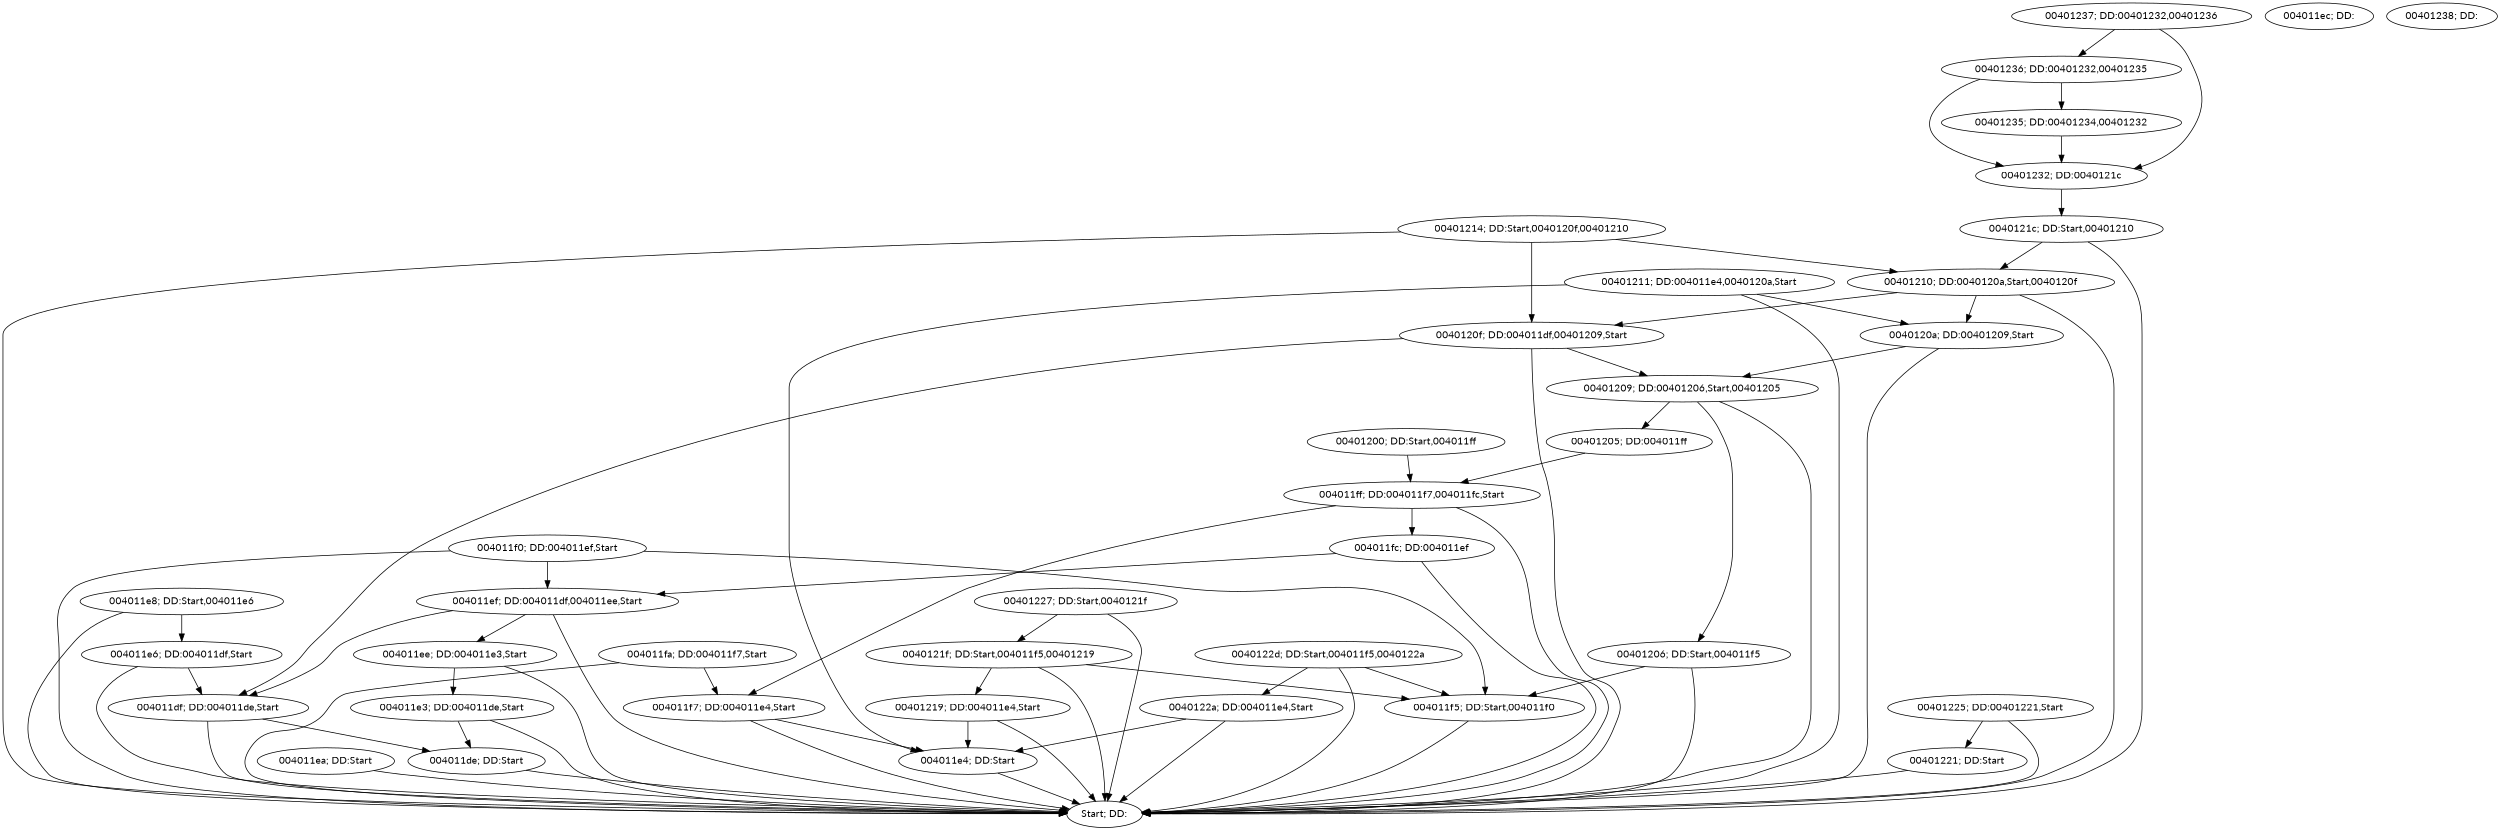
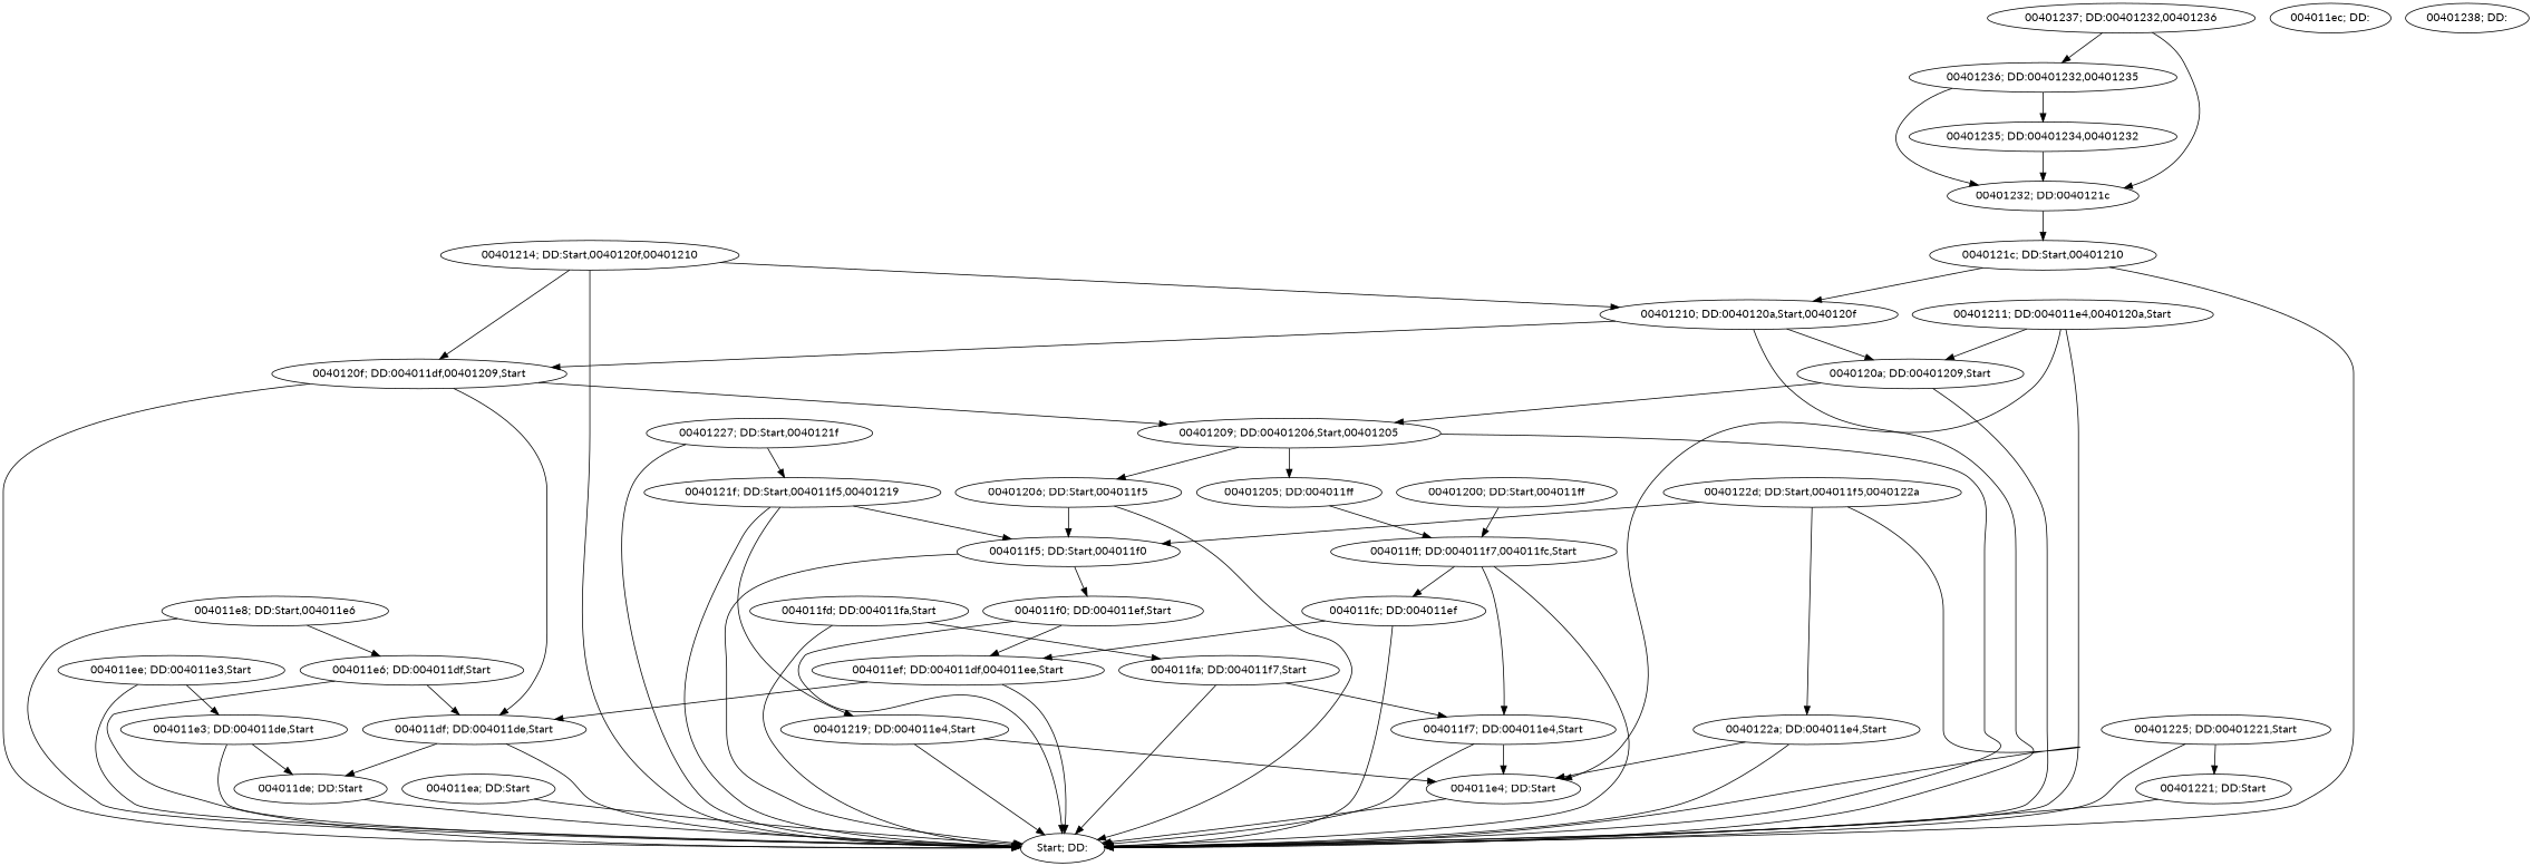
  digraph {
    fontname=Lato
    node [fontname=Lato]
    edge [fontname=Lato]
    n1 [label="Start; DD:"]
    n2 [label="004011de; DD:Start"]
    n3 [label="004011df; DD:004011de,Start"]
    n4 [label="004011e3; DD:004011de,Start"]
    n5 [label="004011e4; DD:Start"]
    n6 [label="004011e6; DD:004011df,Start"]
    n7 [label="004011e8; DD:Start,004011e6"]
    n8 [label="004011ea; DD:Start"]
    n9 [label="004011ec; DD:"]
    n10 [label="004011ee; DD:004011e3,Start"]
    n11 [label="004011ef; DD:004011df,004011ee,Start"]
    n12 [label="004011f0; DD:004011ef,Start"]
    n13 [label="004011f5; DD:Start,004011f0"]
    n14 [label="004011f7; DD:004011e4,Start"]
    n15 [label="004011fa; DD:004011f7,Start"]
    n16 [label="004011fc; DD:004011ef"]
+   n17 [label="004011fd; DD:004011fa,Start"]
    n18 [label="004011ff; DD:004011f7,004011fc,Start"]
    n19 [label="00401200; DD:Start,004011ff"]
    n20 [label="00401205; DD:004011ff"]
    n21 [label="00401206; DD:Start,004011f5"]
    n22 [label="00401209; DD:00401206,Start,00401205"]
    n23 [label="0040120a; DD:00401209,Start"]
    n24 [label="0040120f; DD:004011df,00401209,Start"]
    n25 [label="00401210; DD:0040120a,Start,0040120f"]
    n26 [label="00401211; DD:004011e4,0040120a,Start"]
    n27 [label="00401214; DD:Start,0040120f,00401210"]
    n28 [label="00401219; DD:004011e4,Start"]
    n29 [label="0040121c; DD:Start,00401210"]
    n30 [label="0040121f; DD:Start,004011f5,00401219"]
    n31 [label="00401221; DD:Start"]
    n32 [label="00401225; DD:00401221,Start"]
    n33 [label="00401227; DD:Start,0040121f"]
    n34 [label="0040122a; DD:004011e4,Start"]
    n35 [label="0040122d; DD:Start,004011f5,0040122a"]
    n36 [label="00401232; DD:0040121c"]
    n37 [label="00401235; DD:00401234,00401232"]
    n38 [label="00401236; DD:00401232,00401235"]
    n39 [label="00401237; DD:00401232,00401236"]
    n40 [label="00401238; DD:"]
    n2 -> n1
    n3 -> n1
    n3 -> n2
    n4 -> n1
    n4 -> n2
    n5 -> n1
    n6 -> n1
    n6 -> n3
    n7 -> n1
    n7 -> n6
    n8 -> n1
    n10 -> n1
    n10 -> n4
    n11 -> n1
    n11 -> n3
-   n11 -> n10
    n12 -> n1
    n12 -> n11
    n13 -> n1
-   n12 -> n13
+   n13 -> n12
    n14 -> n1
    n14 -> n5
    n15 -> n1
    n15 -> n14
    n16 -> n1
    n16 -> n11
+   n17 -> n1
+   n17 -> n15
    n18 -> n1
    n18 -> n14
    n18 -> n16
    n19 -> n18
    n20 -> n18
    n21 -> n1
    n21 -> n13
    n22 -> n1
    n22 -> n20
    n22 -> n21
    n23 -> n1
    n23 -> n22
    n24 -> n1
    n24 -> n3
    n24 -> n22
    n25 -> n1
    n25 -> n23
    n25 -> n24
    n26 -> n1
    n26 -> n5
    n26 -> n23
    n27 -> n1
    n27 -> n24
    n27 -> n25
    n28 -> n1
    n28 -> n5
    n29 -> n1
    n29 -> n25
    n30 -> n1
    n30 -> n13
    n30 -> n28
    n31 -> n1
    n32 -> n1
    n32 -> n31
    n33 -> n1
    n33 -> n30
    n34 -> n1
    n34 -> n5
    n35 -> n1
    n35 -> n13
    n35 -> n34
    n36 -> n29
    n37 -> n36
    n38 -> n36
    n38 -> n37
    n39 -> n36
    n39 -> n38
  }
